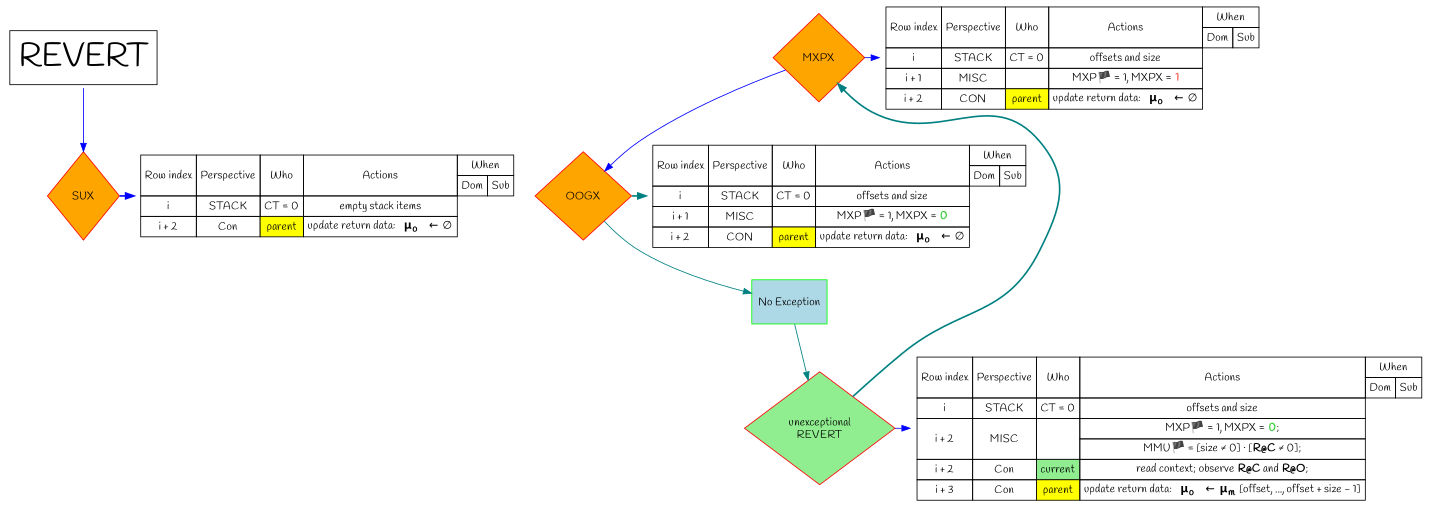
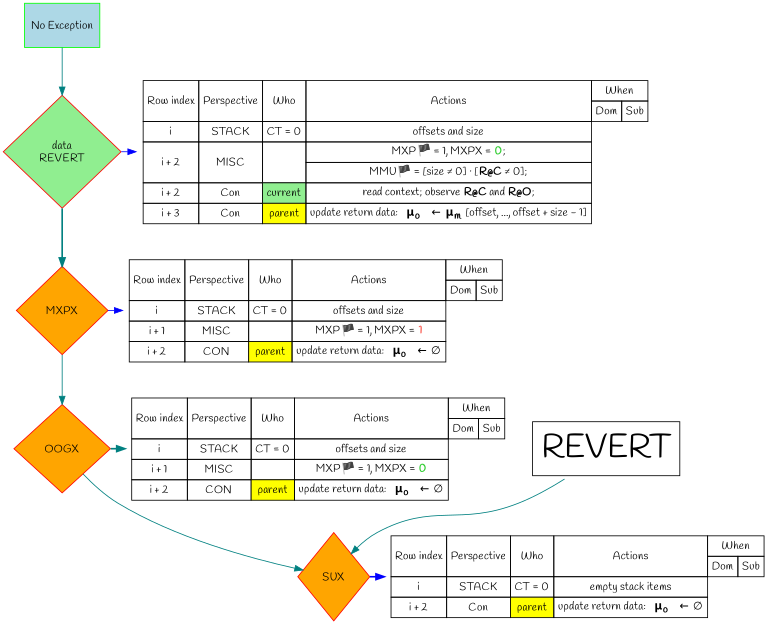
  digraph {
    node [fontname=Handlee shape=plaintext]
    edge [color=blue fontname=Handlee style=solid]
    n1 [color=RED fillcolor=ORANGE label="\nSUX\n " shape=diamond style=filled]
    n2 [label=< <TABLE BORDER="0" CELLBORDER="1" CELLSPACING="0" CELLPADDING="4">   <TR>     <TD ROWSPAN="2">Row index</TD>     <TD ROWSPAN="2">Perspective</TD>     <TD ROWSPAN="2">Who</TD>     <TD ROWSPAN="2" COLSPAN="1">Actions</TD>     <TD ROWSPAN="1" COLSPAN="2">When</TD>   </TR>   <TR>     <TD ROWSPAN="1" COLSPAN="1">Dom</TD>     <TD ROWSPAN="1" COLSPAN="1">Sub</TD>   </TR>   <TR>     <TD>i</TD>     <TD>STACK</TD>     <TD>CT = 0</TD>     <TD>empty stack items</TD>   </TR>   <TR>     <TD>i + 2</TD>     <TD>Con</TD>     <TD BGCOLOR="YELLOW">parent</TD>     <TD COLSPAN="1">update return data: &nbsp; <B>μ<sub>o</sub></B> &shy;&nbsp; ← ∅</TD>   </TR> </TABLE>>]
    n3 [color=RED fillcolor=ORANGE label="\nMXPX\n " shape=diamond style=filled]
    n4 [label=< <TABLE BORDER="0" CELLBORDER="1" CELLSPACING="0" CELLPADDING="4">   <TR>     <TD ROWSPAN="2">Row index</TD>     <TD ROWSPAN="2">Perspective</TD>     <TD ROWSPAN="2">Who</TD>     <TD ROWSPAN="2" COLSPAN="1">Actions</TD>     <TD ROWSPAN="1" COLSPAN="2">When</TD>   </TR>   <TR>     <TD ROWSPAN="1" COLSPAN="1">Dom</TD>     <TD ROWSPAN="1" COLSPAN="1">Sub</TD>   </TR>   <TR>     <TD>i</TD>     <TD>STACK</TD>     <TD>CT = 0</TD>     <TD>offsets and size</TD>   </TR>   <TR>     <TD>i + 1</TD>     <TD>MISC</TD>     <TD></TD>     <TD>MXP🏴 = 1, MXPX = <B><FONT COLOR="#FA5F55">1</FONT></B></TD>   </TR>   <TR>     <TD>i + 2</TD>     <TD>CON</TD>     <TD BGCOLOR="YELLOW">parent</TD>     <TD>update return data: &nbsp; <B>μ<sub>o</sub></B> &shy;&nbsp; ← ∅</TD>   </TR> </TABLE>>]
    n5 [color=RED fillcolor=ORANGE label="\nOOGX\n " shape=diamond style=filled]
    n6 [label=< <TABLE BORDER="0" CELLBORDER="1" CELLSPACING="0" CELLPADDING="4">   <TR>     <TD ROWSPAN="2">Row index</TD>     <TD ROWSPAN="2">Perspective</TD>     <TD ROWSPAN="2">Who</TD>     <TD ROWSPAN="2" COLSPAN="1">Actions</TD>     <TD ROWSPAN="1" COLSPAN="2">When</TD>   </TR>   <TR>     <TD ROWSPAN="1" COLSPAN="1">Dom</TD>     <TD ROWSPAN="1" COLSPAN="1">Sub</TD>   </TR>   <TR>     <TD>i</TD>     <TD>STACK</TD>     <TD>CT = 0</TD>     <TD>offsets and size</TD>   </TR>   <TR>     <TD>i + 1</TD>     <TD>MISC</TD>     <TD></TD>     <TD>MXP🏴 = 1, MXPX = <B><FONT COLOR="LIMEGREEN">0</FONT></B></TD>   </TR>   <TR>     <TD>i + 2</TD>     <TD>CON</TD>     <TD BGCOLOR="YELLOW">parent</TD>     <TD>update return data: &nbsp; <B>μ<sub>o</sub></B> &shy;&nbsp; ← ∅</TD>   </TR> </TABLE>>]
-   n7 [color=RED fillcolor=LIGHTGREEN label="\nunexceptional\nREVERT\n " shape=diamond style=filled]
+   n7 [color=RED fillcolor=LIGHTGREEN label="\ndata\nREVERT\n " shape=diamond style=filled]
    n8 [label=< <TABLE BORDER="0" CELLBORDER="1" CELLSPACING="0" CELLPADDING="4">   <TR>     <TD ROWSPAN="2">Row index</TD>     <TD ROWSPAN="2">Perspective</TD>     <TD ROWSPAN="2">Who</TD>     <TD ROWSPAN="2" COLSPAN="1">Actions</TD>     <TD ROWSPAN="1" COLSPAN="2">When</TD>   </TR>   <TR>     <TD ROWSPAN="1" COLSPAN="1">Dom</TD>     <TD ROWSPAN="1" COLSPAN="1">Sub</TD>   </TR>   <TR>     <TD>i</TD>     <TD>STACK</TD>     <TD>CT = 0</TD>     <TD>offsets and size</TD>   </TR>   <TR>     <TD ROWSPAN="2">i + 2</TD>     <TD ROWSPAN="2">MISC</TD>     <TD ROWSPAN="2"></TD>     <TD ROWSPAN="1">MXP🏴 = 1, MXPX = <B><FONT COLOR="LIMEGREEN">0</FONT></B>;</TD>   </TR>   <TR>     <TD ROWSPAN="1">MMU🏴 = [size ≠ 0] &middot; [<B>R@C</B> ≠ 0];</TD>   </TR>   <TR>     <TD>i + 2</TD>     <TD>Con</TD>     <TD BGCOLOR="LIGHTGREEN">current</TD>     <TD COLSPAN="1">read context; observe <B>R@C</B> and <B>R@O</B>;</TD>   </TR>   <TR>     <TD>i + 3</TD>     <TD>Con</TD>     <TD BGCOLOR="YELLOW">parent</TD>     <TD COLSPAN="1">update return data: &nbsp; <B>μ<sub>o</sub></B> &shy;&nbsp; ← <B>μ<sub>m</sub></B> &shy;&nbsp;[offset, ..., offset + size - 1]</TD>   </TR> </TABLE>>]
    n9 [color=green fillcolor=LIGHTBLUE label="\nNo Exception\n " shape=rect style=filled]
    n10 [label=<   <TABLE BORDER="0" CELLBORDER="1" CELLSPACING="0" CELLPADDING="10">   <TR>   <TD><FONT POINT-SIZE="40">REVERT</FONT></TD>   </TR>   </TABLE>>]
    subgraph sub_1 {
      rank=same
      n1
      n2
    }
    subgraph sub_2 {
      rank=same
      n3
      n4
    }
    subgraph sub_3 {
      rank=same
      n5
      n6
    }
    subgraph sub_4 {
      rank=same
      n7
      n8
    }
    n1 -> n2 [style=bold]
    n3 -> n4
-   n3 -> n5
+   n3 -> n5 [color=teal]
    n5 -> n6 [color=teal style=bold]
-   n5 -> n9 [color=teal]
+   n5 -> n1 [color=teal]
    n7 -> n3 [color=teal style=bold]
    n7 -> n8
    n9 -> n7 [color=teal]
-   n10 -> n1
+   n10 -> n1 [color=teal]
  }
